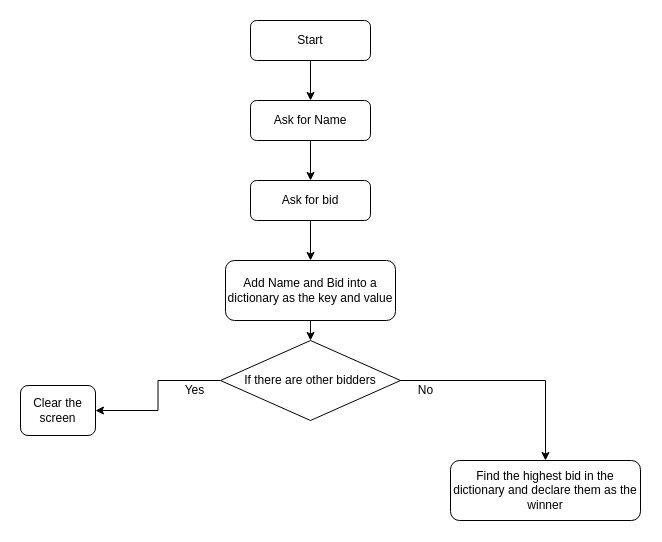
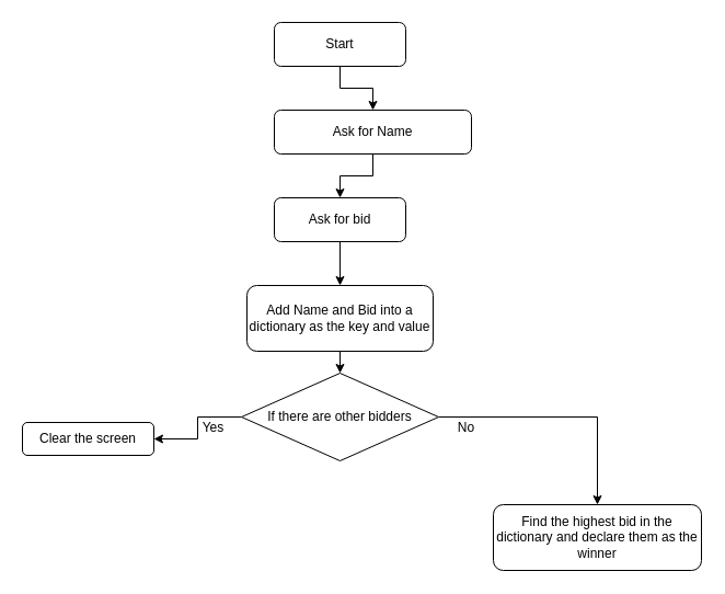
  <mxCell id="0" />
  <mxCell id="1" parent="0" />
  <mxCell id="2" style="edgeStyle=orthogonalEdgeStyle;rounded=0;orthogonalLoop=1;jettySize=auto;html=1;exitX=0.5;exitY=1;exitDx=0;exitDy=0;entryX=0.5;entryY=0;entryDx=0;entryDy=0;" edge="1" parent="1" source="3" target="10"><mxGeometry relative="1" as="geometry" /></mxCell>
  <mxCell id="3" value="Start" style="rounded=1;whiteSpace=wrap;html=1;" vertex="1" parent="1"><mxGeometry x="250" y="20" width="120" height="40" as="geometry" /></mxCell>
- <mxCell id="4" value="Clear the screen" style="rounded=1;whiteSpace=wrap;html=1;" vertex="1" parent="1"><mxGeometry x="20" y="385" width="75" height="50" as="geometry" /></mxCell>
+ <mxCell id="4" value="Clear the screen" style="rounded=1;whiteSpace=wrap;html=1;" vertex="1" parent="1"><mxGeometry x="20" y="385" width="120" height="30" as="geometry" /></mxCell>
  <mxCell id="5" style="edgeStyle=orthogonalEdgeStyle;rounded=0;orthogonalLoop=1;jettySize=auto;html=1;exitX=0.5;exitY=1;exitDx=0;exitDy=0;entryX=0.5;entryY=0;entryDx=0;entryDy=0;" edge="1" parent="1" source="6" target="14"><mxGeometry relative="1" as="geometry" /></mxCell>
  <mxCell id="6" value="Add Name and Bid into a dictionary as the key and value" style="rounded=1;whiteSpace=wrap;html=1;" vertex="1" parent="1"><mxGeometry x="225" y="260" width="170" height="60" as="geometry" /></mxCell>
  <mxCell id="7" style="edgeStyle=orthogonalEdgeStyle;rounded=0;orthogonalLoop=1;jettySize=auto;html=1;exitX=0.5;exitY=1;exitDx=0;exitDy=0;entryX=0.5;entryY=0;entryDx=0;entryDy=0;" edge="1" parent="1" source="8" target="6"><mxGeometry relative="1" as="geometry" /></mxCell>
  <mxCell id="8" value="Ask for bid" style="rounded=1;whiteSpace=wrap;html=1;" vertex="1" parent="1"><mxGeometry x="250" y="180" width="120" height="40" as="geometry" /></mxCell>
  <mxCell id="9" style="edgeStyle=orthogonalEdgeStyle;rounded=0;orthogonalLoop=1;jettySize=auto;html=1;exitX=0.5;exitY=1;exitDx=0;exitDy=0;entryX=0.5;entryY=0;entryDx=0;entryDy=0;" edge="1" parent="1" source="10" target="8"><mxGeometry relative="1" as="geometry" /></mxCell>
- <mxCell id="10" value="Ask for Name" style="rounded=1;whiteSpace=wrap;html=1;" vertex="1" parent="1"><mxGeometry x="250" y="100" width="120" height="40" as="geometry" /></mxCell>
+ <mxCell id="10" value="Ask for Name" style="rounded=1;whiteSpace=wrap;html=1;" vertex="1" parent="1"><mxGeometry x="250" y="100" width="180" height="40" as="geometry" /></mxCell>
  <mxCell id="11" value="Find the highest bid in the dictionary and declare them as the winner" style="rounded=1;whiteSpace=wrap;html=1;" vertex="1" parent="1"><mxGeometry x="450" y="460" width="190" height="60" as="geometry" /></mxCell>
  <mxCell id="12" style="edgeStyle=orthogonalEdgeStyle;rounded=0;orthogonalLoop=1;jettySize=auto;html=1;exitX=1;exitY=0.5;exitDx=0;exitDy=0;entryX=0.5;entryY=0;entryDx=0;entryDy=0;" edge="1" parent="1" source="14" target="11"><mxGeometry relative="1" as="geometry" /></mxCell>
  <mxCell id="13" style="edgeStyle=orthogonalEdgeStyle;rounded=0;orthogonalLoop=1;jettySize=auto;html=1;exitX=0;exitY=0.5;exitDx=0;exitDy=0;entryX=1;entryY=0.5;entryDx=0;entryDy=0;" edge="1" parent="1" source="14" target="4"><mxGeometry relative="1" as="geometry" /></mxCell>
  <mxCell id="14" value="If there are other bidders" style="rhombus;whiteSpace=wrap;html=1;" vertex="1" parent="1"><mxGeometry x="220" y="340" width="180" height="80" as="geometry" /></mxCell>
  <mxCell id="15" value="No" style="text;html=1;align=center;verticalAlign=middle;resizable=0;points=[];autosize=1;strokeColor=none;fillColor=none;" vertex="1" parent="1"><mxGeometry x="410" y="380" width="30" height="20" as="geometry" /></mxCell>
  <mxCell id="16" value="Yes" style="text;html=1;align=center;verticalAlign=middle;resizable=0;points=[];autosize=1;strokeColor=none;fillColor=none;" vertex="1" parent="1"><mxGeometry x="174" y="380" width="40" height="20" as="geometry" /></mxCell>
